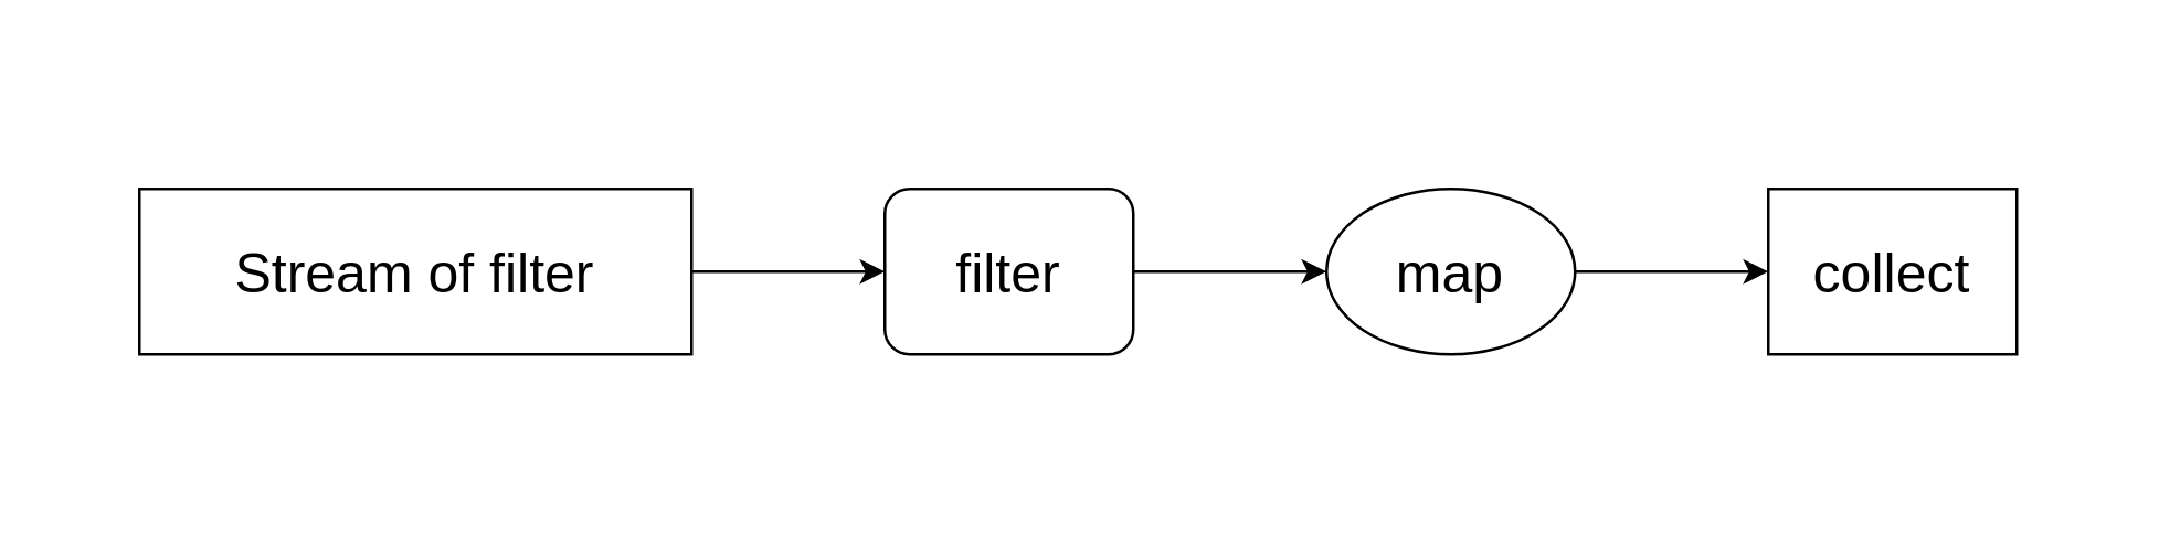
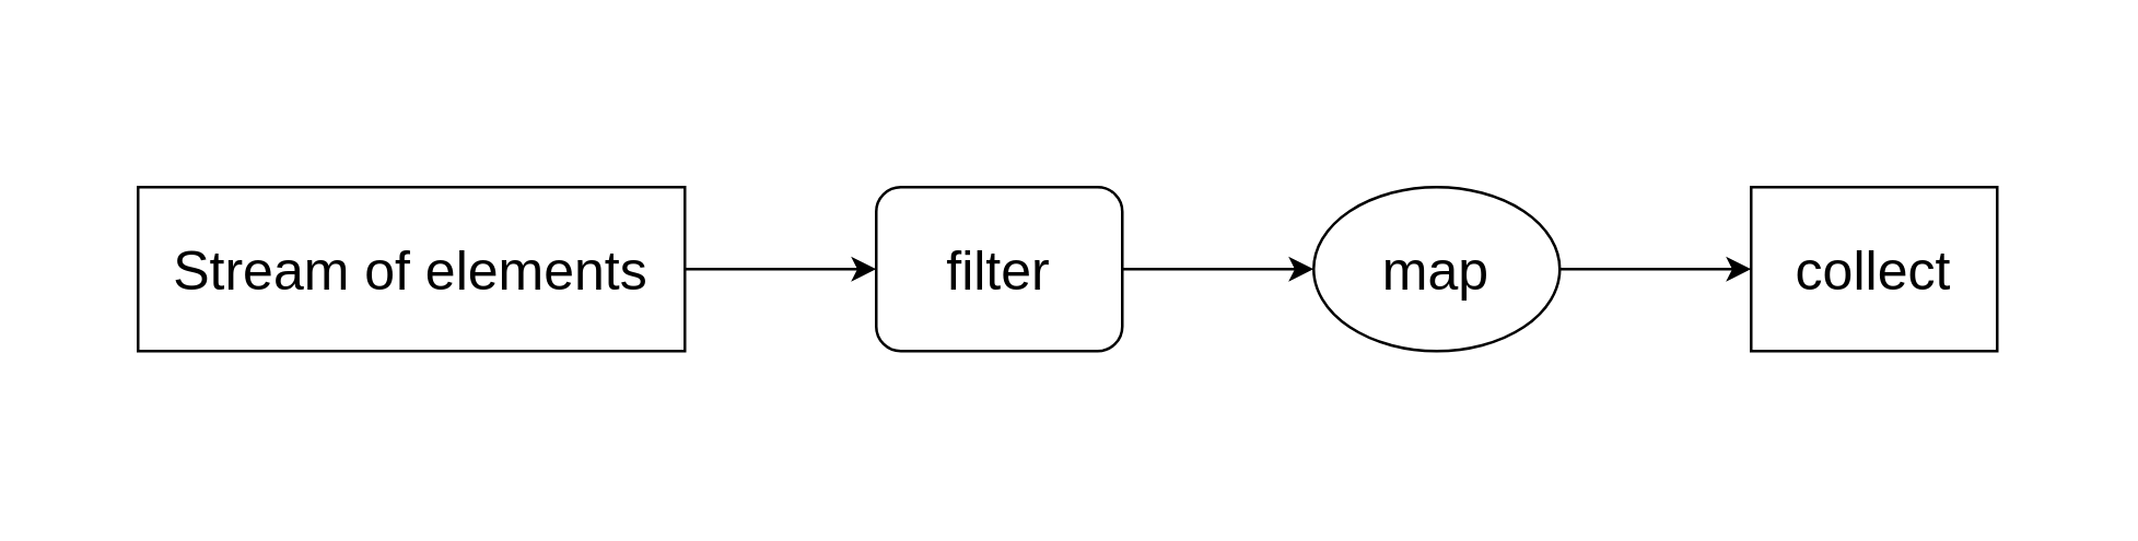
  <mxCell id="0" />
  <mxCell id="1" parent="0" />
  <mxCell id="2" value="" style="rounded=0;whiteSpace=wrap;html=1;fontSize=16;strokeColor=none;" parent="1" vertex="1"><mxGeometry x="20" y="20.5" width="740" height="155" as="geometry" /></mxCell>
- <mxCell id="3" value="Stream of filter" style="rounded=0;whiteSpace=wrap;html=1;fontSize=20;" parent="1" vertex="1"><mxGeometry x="50" y="68" width="200" height="60" as="geometry" /></mxCell>
+ <mxCell id="3" value="Stream of elements" style="rounded=0;whiteSpace=wrap;html=1;fontSize=20;" parent="1" vertex="1"><mxGeometry x="50" y="68" width="200" height="60" as="geometry" /></mxCell>
  <mxCell id="4" value="filter" style="whiteSpace=wrap;html=1;fontSize=20;rounded=1;" parent="1" vertex="1"><mxGeometry x="320" y="68" width="90" height="60" as="geometry" /></mxCell>
  <mxCell id="5" value="map" style="ellipse;whiteSpace=wrap;html=1;fontSize=20;" parent="1" vertex="1"><mxGeometry x="480" y="68" width="90" height="60" as="geometry" /></mxCell>
  <mxCell id="6" value="collect" style="rounded=0;whiteSpace=wrap;html=1;fontSize=20;" parent="1" vertex="1"><mxGeometry x="640" y="68" width="90" height="60" as="geometry" /></mxCell>
  <mxCell id="7" value="" style="endArrow=classic;html=1;fontSize=16;exitX=1;exitY=0.5;exitDx=0;exitDy=0;entryX=0;entryY=0.5;entryDx=0;entryDy=0;" parent="1" source="3" target="4" edge="1"><mxGeometry width="50" height="50" relative="1" as="geometry"><mxPoint x="297" y="-72" as="sourcePoint" /><mxPoint x="347" y="-122" as="targetPoint" /></mxGeometry></mxCell>
  <mxCell id="8" value="" style="endArrow=classic;html=1;fontSize=16;exitX=1;exitY=0.5;exitDx=0;exitDy=0;entryX=0;entryY=0.5;entryDx=0;entryDy=0;" parent="1" source="4" target="5" edge="1"><mxGeometry width="50" height="50" relative="1" as="geometry"><mxPoint x="260" y="108" as="sourcePoint" /><mxPoint x="330" y="108" as="targetPoint" /></mxGeometry></mxCell>
  <mxCell id="9" value="" style="endArrow=classic;html=1;fontSize=16;exitX=1;exitY=0.5;exitDx=0;exitDy=0;entryX=0;entryY=0.5;entryDx=0;entryDy=0;" parent="1" source="5" target="6" edge="1"><mxGeometry width="50" height="50" relative="1" as="geometry"><mxPoint x="270" y="118" as="sourcePoint" /><mxPoint x="340" y="118" as="targetPoint" /></mxGeometry></mxCell>
